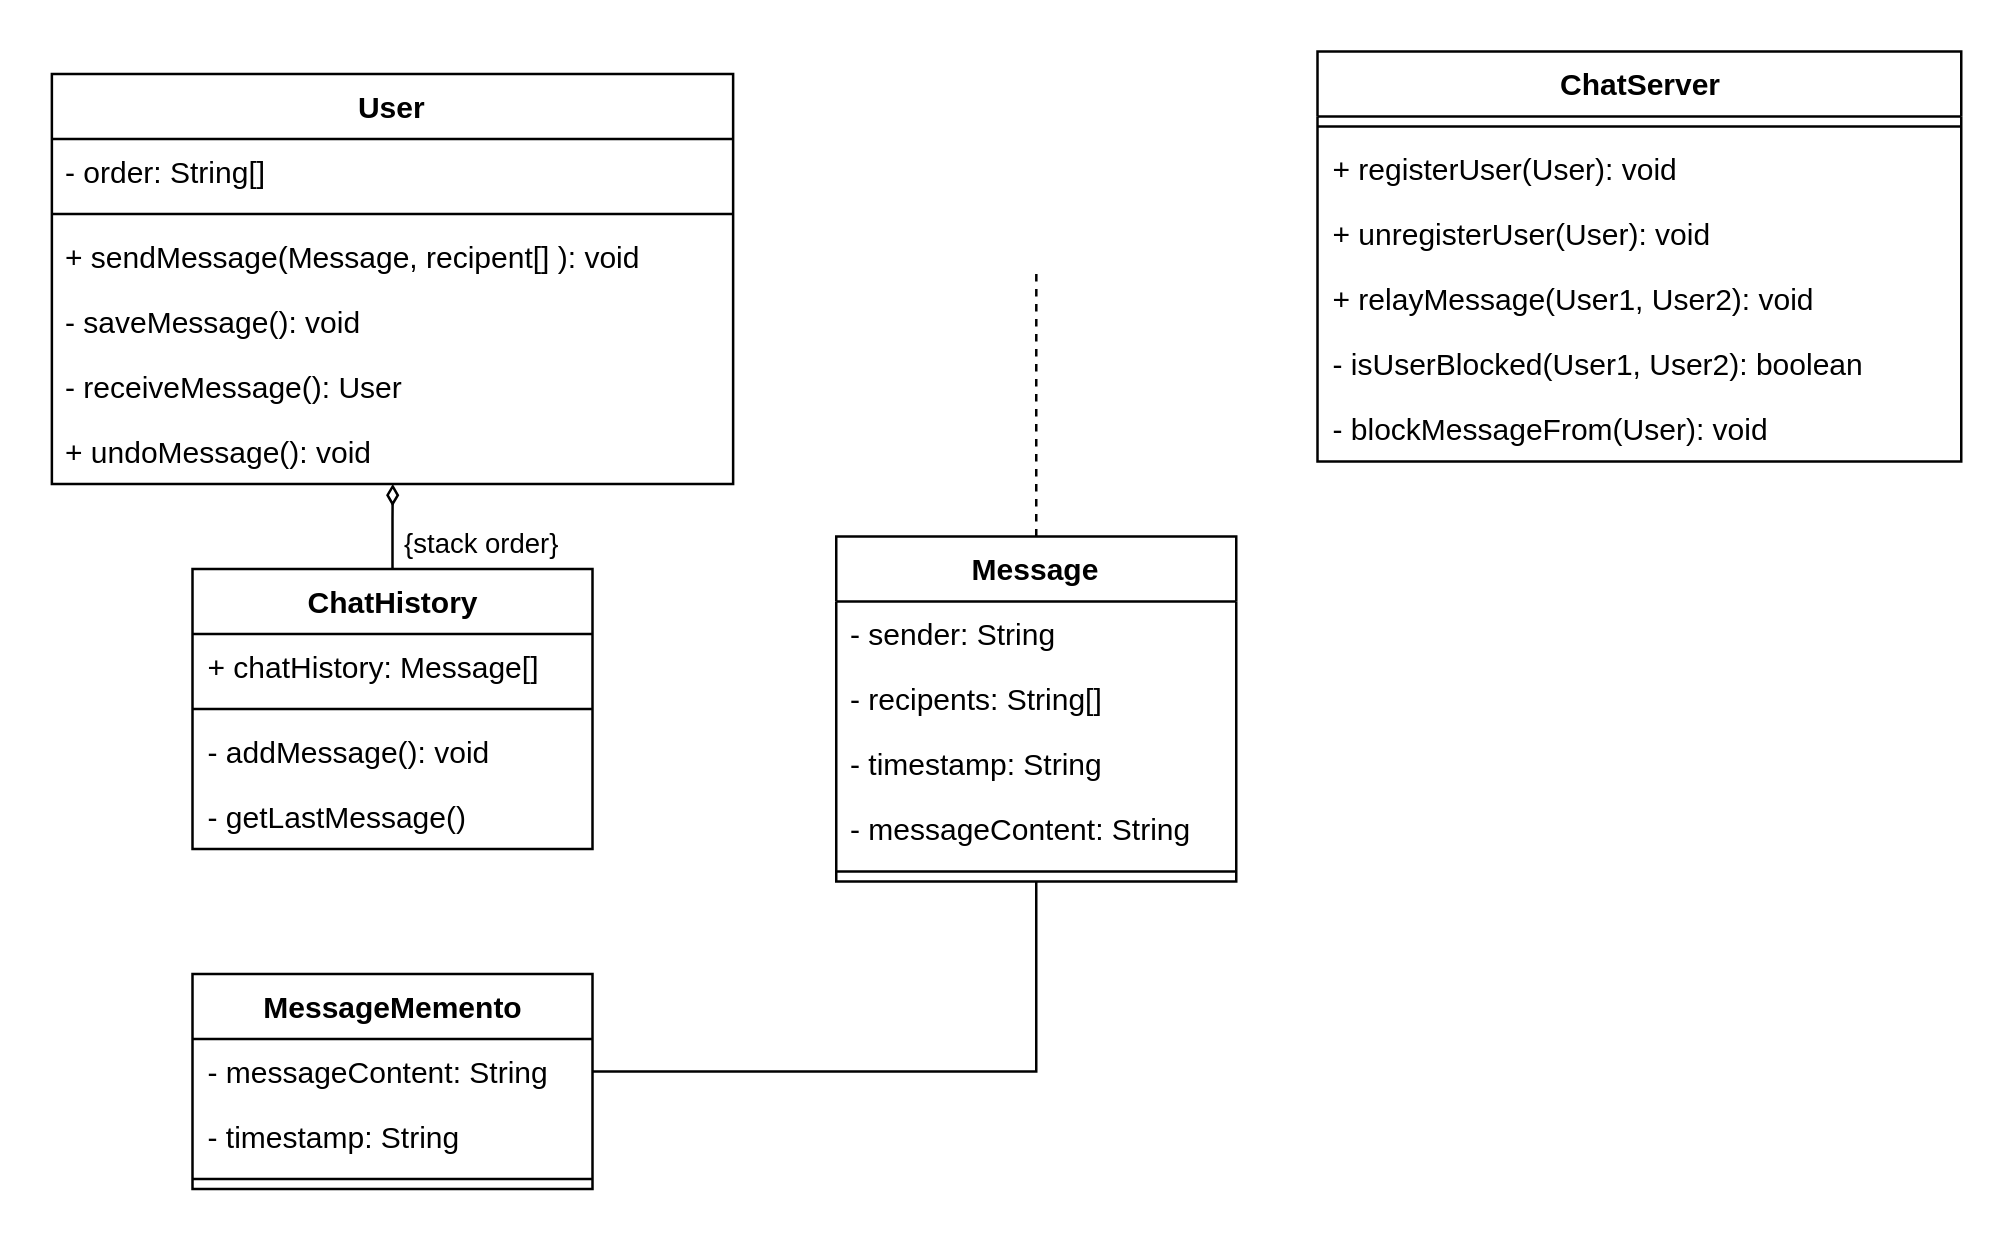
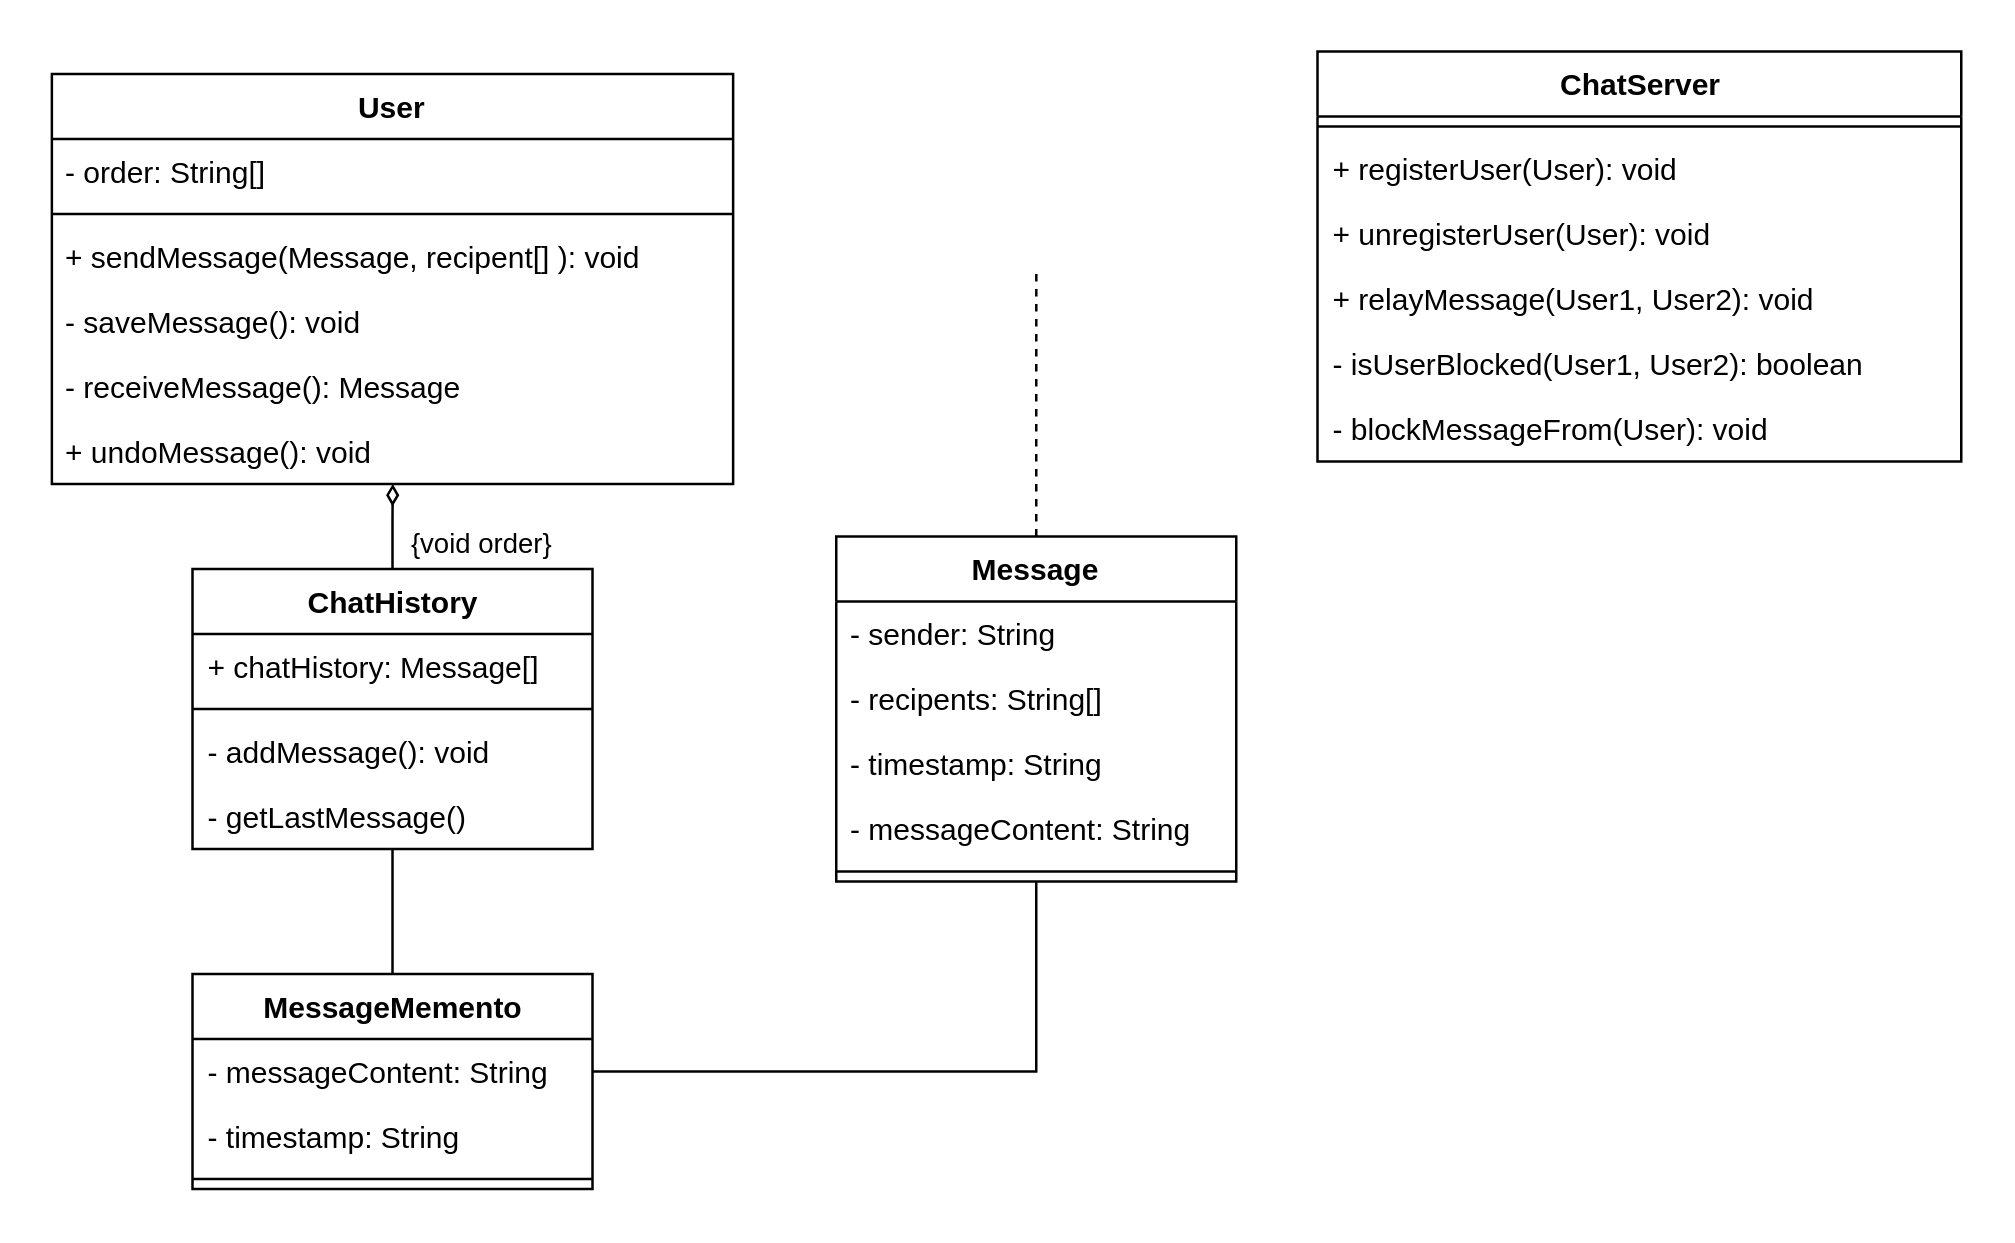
  <mxCell id="0" />
  <mxCell id="1" parent="0" />
  <mxCell id="2" style="edgeStyle=orthogonalEdgeStyle;rounded=0;orthogonalLoop=1;jettySize=auto;html=1;exitX=0.5;exitY=0;exitDx=0;exitDy=0;strokeColor=default;align=center;verticalAlign=middle;fontFamily=Helvetica;fontSize=11;fontColor=default;labelBackgroundColor=default;endArrow=none;endFill=0;dashed=1;" edge="1" parent="1" source="4"><mxGeometry relative="1" as="geometry"><mxPoint x="414.034" y="109" as="targetPoint" /></mxGeometry></mxCell>
  <mxCell id="3" style="edgeStyle=orthogonalEdgeStyle;rounded=0;orthogonalLoop=1;jettySize=auto;html=1;exitX=0.5;exitY=1;exitDx=0;exitDy=0;strokeColor=default;align=center;verticalAlign=middle;fontFamily=Helvetica;fontSize=11;fontColor=default;labelBackgroundColor=default;endArrow=none;endFill=0;entryX=1;entryY=0.5;entryDx=0;entryDy=0;" edge="1" parent="1" source="4" target="32"><mxGeometry relative="1" as="geometry"><Array as="points"><mxPoint x="414" y="428" /></Array></mxGeometry></mxCell>
  <mxCell id="4" value="Message" style="swimlane;fontStyle=1;align=center;verticalAlign=top;childLayout=stackLayout;horizontal=1;startSize=26;horizontalStack=0;resizeParent=1;resizeParentMax=0;resizeLast=0;collapsible=1;marginBottom=0;whiteSpace=wrap;html=1;" vertex="1" parent="1"><mxGeometry x="334" y="214" width="160" height="138" as="geometry" /></mxCell>
  <mxCell id="5" value="- sender: String" style="text;strokeColor=none;fillColor=none;align=left;verticalAlign=top;spacingLeft=4;spacingRight=4;overflow=hidden;rotatable=0;points=[[0,0.5],[1,0.5]];portConstraint=eastwest;whiteSpace=wrap;html=1;" vertex="1" parent="4"><mxGeometry y="26" width="160" height="26" as="geometry" /></mxCell>
  <mxCell id="6" value="- recipents: String[]" style="text;strokeColor=none;fillColor=none;align=left;verticalAlign=top;spacingLeft=4;spacingRight=4;overflow=hidden;rotatable=0;points=[[0,0.5],[1,0.5]];portConstraint=eastwest;whiteSpace=wrap;html=1;" vertex="1" parent="4"><mxGeometry y="52" width="160" height="26" as="geometry" /></mxCell>
  <mxCell id="7" value="- timestamp: String" style="text;strokeColor=none;fillColor=none;align=left;verticalAlign=top;spacingLeft=4;spacingRight=4;overflow=hidden;rotatable=0;points=[[0,0.5],[1,0.5]];portConstraint=eastwest;whiteSpace=wrap;html=1;" vertex="1" parent="4"><mxGeometry y="78" width="160" height="26" as="geometry" /></mxCell>
  <mxCell id="8" value="- messageContent: String" style="text;strokeColor=none;fillColor=none;align=left;verticalAlign=top;spacingLeft=4;spacingRight=4;overflow=hidden;rotatable=0;points=[[0,0.5],[1,0.5]];portConstraint=eastwest;whiteSpace=wrap;html=1;" vertex="1" parent="4"><mxGeometry y="104" width="160" height="26" as="geometry" /></mxCell>
  <mxCell id="9" value="" style="line;strokeWidth=1;fillColor=none;align=left;verticalAlign=middle;spacingTop=-1;spacingLeft=3;spacingRight=3;rotatable=0;labelPosition=right;points=[];portConstraint=eastwest;strokeColor=inherit;" vertex="1" parent="4"><mxGeometry y="130" width="160" height="8" as="geometry" /></mxCell>
  <mxCell id="10" value="User" style="swimlane;fontStyle=1;align=center;verticalAlign=top;childLayout=stackLayout;horizontal=1;startSize=26;horizontalStack=0;resizeParent=1;resizeParentMax=0;resizeLast=0;collapsible=1;marginBottom=0;whiteSpace=wrap;html=1;" vertex="1" parent="1"><mxGeometry x="20.25" y="29" width="272.5" height="164" as="geometry" /></mxCell>
  <mxCell id="11" value="- order: String[]" style="text;strokeColor=none;fillColor=none;align=left;verticalAlign=top;spacingLeft=4;spacingRight=4;overflow=hidden;rotatable=0;points=[[0,0.5],[1,0.5]];portConstraint=eastwest;whiteSpace=wrap;html=1;" vertex="1" parent="10"><mxGeometry y="26" width="272.5" height="26" as="geometry" /></mxCell>
  <mxCell id="12" value="" style="line;strokeWidth=1;fillColor=none;align=left;verticalAlign=middle;spacingTop=-1;spacingLeft=3;spacingRight=3;rotatable=0;labelPosition=right;points=[];portConstraint=eastwest;strokeColor=inherit;" vertex="1" parent="10"><mxGeometry y="52" width="272.5" height="8" as="geometry" /></mxCell>
  <mxCell id="13" value="+ sendMessage(Message, recipent[] ): void" style="text;strokeColor=none;fillColor=none;align=left;verticalAlign=top;spacingLeft=4;spacingRight=4;overflow=hidden;rotatable=0;points=[[0,0.5],[1,0.5]];portConstraint=eastwest;whiteSpace=wrap;html=1;" vertex="1" parent="10"><mxGeometry y="60" width="272.5" height="26" as="geometry" /></mxCell>
  <mxCell id="14" value="- saveMessage(): void" style="text;strokeColor=none;fillColor=none;align=left;verticalAlign=top;spacingLeft=4;spacingRight=4;overflow=hidden;rotatable=0;points=[[0,0.5],[1,0.5]];portConstraint=eastwest;whiteSpace=wrap;html=1;" vertex="1" parent="10"><mxGeometry y="86" width="272.5" height="26" as="geometry" /></mxCell>
- <mxCell id="15" value="- receiveMessage(): User" style="text;strokeColor=none;fillColor=none;align=left;verticalAlign=top;spacingLeft=4;spacingRight=4;overflow=hidden;rotatable=0;points=[[0,0.5],[1,0.5]];portConstraint=eastwest;whiteSpace=wrap;html=1;" vertex="1" parent="10"><mxGeometry y="112" width="272.5" height="26" as="geometry" /></mxCell>
+ <mxCell id="15" value="- receiveMessage(): Message" style="text;strokeColor=none;fillColor=none;align=left;verticalAlign=top;spacingLeft=4;spacingRight=4;overflow=hidden;rotatable=0;points=[[0,0.5],[1,0.5]];portConstraint=eastwest;whiteSpace=wrap;html=1;" vertex="1" parent="10"><mxGeometry y="112" width="272.5" height="26" as="geometry" /></mxCell>
  <mxCell id="16" value="+ undoMessage(): void" style="text;strokeColor=none;fillColor=none;align=left;verticalAlign=top;spacingLeft=4;spacingRight=4;overflow=hidden;rotatable=0;points=[[0,0.5],[1,0.5]];portConstraint=eastwest;whiteSpace=wrap;html=1;" vertex="1" parent="10"><mxGeometry y="138" width="272.5" height="26" as="geometry" /></mxCell>
  <mxCell id="17" value="ChatServer" style="swimlane;fontStyle=1;align=center;verticalAlign=top;childLayout=stackLayout;horizontal=1;startSize=26;horizontalStack=0;resizeParent=1;resizeParentMax=0;resizeLast=0;collapsible=1;marginBottom=0;whiteSpace=wrap;html=1;" vertex="1" parent="1"><mxGeometry x="526.5" y="20" width="257.5" height="164" as="geometry" /></mxCell>
  <mxCell id="18" value="" style="line;strokeWidth=1;fillColor=none;align=left;verticalAlign=middle;spacingTop=-1;spacingLeft=3;spacingRight=3;rotatable=0;labelPosition=right;points=[];portConstraint=eastwest;strokeColor=inherit;" vertex="1" parent="17"><mxGeometry y="26" width="257.5" height="8" as="geometry" /></mxCell>
  <mxCell id="19" value="+ registerUser(User): void" style="text;strokeColor=none;fillColor=none;align=left;verticalAlign=top;spacingLeft=4;spacingRight=4;overflow=hidden;rotatable=0;points=[[0,0.5],[1,0.5]];portConstraint=eastwest;whiteSpace=wrap;html=1;" vertex="1" parent="17"><mxGeometry y="34" width="257.5" height="26" as="geometry" /></mxCell>
  <mxCell id="20" value="+ unregisterUser(User): void" style="text;strokeColor=none;fillColor=none;align=left;verticalAlign=top;spacingLeft=4;spacingRight=4;overflow=hidden;rotatable=0;points=[[0,0.5],[1,0.5]];portConstraint=eastwest;whiteSpace=wrap;html=1;" vertex="1" parent="17"><mxGeometry y="60" width="257.5" height="26" as="geometry" /></mxCell>
  <mxCell id="21" value="+ relayMessage(User1, User2): void" style="text;strokeColor=none;fillColor=none;align=left;verticalAlign=top;spacingLeft=4;spacingRight=4;overflow=hidden;rotatable=0;points=[[0,0.5],[1,0.5]];portConstraint=eastwest;whiteSpace=wrap;html=1;" vertex="1" parent="17"><mxGeometry y="86" width="257.5" height="26" as="geometry" /></mxCell>
  <mxCell id="22" value="- isUserBlocked(User1, User2): boolean" style="text;strokeColor=none;fillColor=none;align=left;verticalAlign=top;spacingLeft=4;spacingRight=4;overflow=hidden;rotatable=0;points=[[0,0.5],[1,0.5]];portConstraint=eastwest;whiteSpace=wrap;html=1;" vertex="1" parent="17"><mxGeometry y="112" width="257.5" height="26" as="geometry" /></mxCell>
  <mxCell id="23" value="- blockMessageFrom(User): void" style="text;strokeColor=none;fillColor=none;align=left;verticalAlign=top;spacingLeft=4;spacingRight=4;overflow=hidden;rotatable=0;points=[[0,0.5],[1,0.5]];portConstraint=eastwest;whiteSpace=wrap;html=1;" vertex="1" parent="17"><mxGeometry y="138" width="257.5" height="26" as="geometry" /></mxCell>
  <mxCell id="24" style="edgeStyle=orthogonalEdgeStyle;rounded=0;orthogonalLoop=1;jettySize=auto;html=1;exitX=0.5;exitY=0;exitDx=0;exitDy=0;strokeColor=default;align=center;verticalAlign=middle;fontFamily=Helvetica;fontSize=11;fontColor=default;labelBackgroundColor=default;endArrow=diamondThin;endFill=0;" edge="1" parent="1" source="25" target="10"><mxGeometry relative="1" as="geometry" /></mxCell>
  <mxCell id="25" value="ChatHistory" style="swimlane;fontStyle=1;align=center;verticalAlign=top;childLayout=stackLayout;horizontal=1;startSize=26;horizontalStack=0;resizeParent=1;resizeParentMax=0;resizeLast=0;collapsible=1;marginBottom=0;whiteSpace=wrap;html=1;" vertex="1" parent="1"><mxGeometry x="76.5" y="227" width="160" height="112" as="geometry" /></mxCell>
  <mxCell id="26" value="+ chatHistory: Message[]" style="text;strokeColor=none;fillColor=none;align=left;verticalAlign=top;spacingLeft=4;spacingRight=4;overflow=hidden;rotatable=0;points=[[0,0.5],[1,0.5]];portConstraint=eastwest;whiteSpace=wrap;html=1;" vertex="1" parent="25"><mxGeometry y="26" width="160" height="26" as="geometry" /></mxCell>
  <mxCell id="27" value="" style="line;strokeWidth=1;fillColor=none;align=left;verticalAlign=middle;spacingTop=-1;spacingLeft=3;spacingRight=3;rotatable=0;labelPosition=right;points=[];portConstraint=eastwest;strokeColor=inherit;" vertex="1" parent="25"><mxGeometry y="52" width="160" height="8" as="geometry" /></mxCell>
  <mxCell id="28" value="- addMessage(): void" style="text;strokeColor=none;fillColor=none;align=left;verticalAlign=top;spacingLeft=4;spacingRight=4;overflow=hidden;rotatable=0;points=[[0,0.5],[1,0.5]];portConstraint=eastwest;whiteSpace=wrap;html=1;" vertex="1" parent="25"><mxGeometry y="60" width="160" height="26" as="geometry" /></mxCell>
  <mxCell id="29" value="- getLastMessage()" style="text;strokeColor=none;fillColor=none;align=left;verticalAlign=top;spacingLeft=4;spacingRight=4;overflow=hidden;rotatable=0;points=[[0,0.5],[1,0.5]];portConstraint=eastwest;whiteSpace=wrap;html=1;" vertex="1" parent="25"><mxGeometry y="86" width="160" height="26" as="geometry" /></mxCell>
+ <mxCell id="30" style="edgeStyle=orthogonalEdgeStyle;rounded=0;orthogonalLoop=1;jettySize=auto;html=1;exitX=0.5;exitY=0;exitDx=0;exitDy=0;strokeColor=default;align=center;verticalAlign=middle;fontFamily=Helvetica;fontSize=11;fontColor=default;labelBackgroundColor=default;endArrow=none;endFill=0;" edge="1" parent="1" source="31" target="25"><mxGeometry relative="1" as="geometry" /></mxCell>
  <mxCell id="31" value="MessageMemento" style="swimlane;fontStyle=1;align=center;verticalAlign=top;childLayout=stackLayout;horizontal=1;startSize=26;horizontalStack=0;resizeParent=1;resizeParentMax=0;resizeLast=0;collapsible=1;marginBottom=0;whiteSpace=wrap;html=1;" vertex="1" parent="1"><mxGeometry x="76.5" y="389" width="160" height="86" as="geometry" /></mxCell>
  <mxCell id="32" value="- messageContent: String" style="text;strokeColor=none;fillColor=none;align=left;verticalAlign=top;spacingLeft=4;spacingRight=4;overflow=hidden;rotatable=0;points=[[0,0.5],[1,0.5]];portConstraint=eastwest;whiteSpace=wrap;html=1;" vertex="1" parent="31"><mxGeometry y="26" width="160" height="26" as="geometry" /></mxCell>
  <mxCell id="33" value="- timestamp: String" style="text;strokeColor=none;fillColor=none;align=left;verticalAlign=top;spacingLeft=4;spacingRight=4;overflow=hidden;rotatable=0;points=[[0,0.5],[1,0.5]];portConstraint=eastwest;whiteSpace=wrap;html=1;" vertex="1" parent="31"><mxGeometry y="52" width="160" height="26" as="geometry" /></mxCell>
  <mxCell id="34" value="" style="line;strokeWidth=1;fillColor=none;align=left;verticalAlign=middle;spacingTop=-1;spacingLeft=3;spacingRight=3;rotatable=0;labelPosition=right;points=[];portConstraint=eastwest;strokeColor=inherit;" vertex="1" parent="31"><mxGeometry y="78" width="160" height="8" as="geometry" /></mxCell>
- <mxCell id="35" value="{stack order}" style="text;html=1;align=center;verticalAlign=middle;resizable=0;points=[];autosize=1;strokeColor=none;fillColor=none;fontFamily=Helvetica;fontSize=11;fontColor=default;labelBackgroundColor=default;" vertex="1" parent="1"><mxGeometry x="146.5" y="202" width="90" height="30" as="geometry" /></mxCell>
+ <mxCell id="35" value="{void order}" style="text;html=1;align=center;verticalAlign=middle;resizable=0;points=[];autosize=1;strokeColor=none;fillColor=none;fontFamily=Helvetica;fontSize=11;fontColor=default;labelBackgroundColor=default;" vertex="1" parent="1"><mxGeometry x="146.5" y="202" width="90" height="30" as="geometry" /></mxCell>
